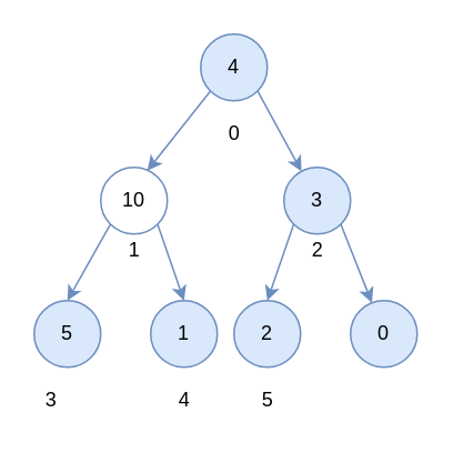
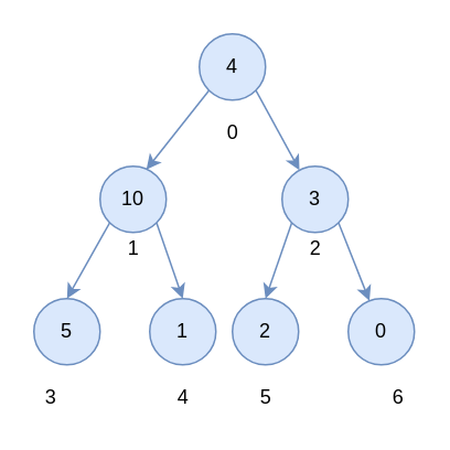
  <mxCell id="0" />
  <mxCell id="1" parent="0" />
  <mxCell id="2" style="rounded=0;orthogonalLoop=1;jettySize=auto;html=1;exitX=0;exitY=1;exitDx=0;exitDy=0;entryX=0.7;entryY=0.05;entryDx=0;entryDy=0;entryPerimeter=0;fillColor=#dae8fc;strokeColor=#6c8ebf;" edge="1" parent="1" source="4" target="7"><mxGeometry relative="1" as="geometry" /></mxCell>
  <mxCell id="3" style="edgeStyle=none;rounded=0;orthogonalLoop=1;jettySize=auto;html=1;exitX=1;exitY=1;exitDx=0;exitDy=0;fillColor=#dae8fc;strokeColor=#6c8ebf;" edge="1" parent="1" source="4" target="10"><mxGeometry relative="1" as="geometry" /></mxCell>
  <mxCell id="4" value="4" style="ellipse;whiteSpace=wrap;html=1;aspect=fixed;fillColor=#dae8fc;strokeColor=#6c8ebf;" vertex="1" parent="1"><mxGeometry x="120" y="20" width="40" height="40" as="geometry" /></mxCell>
  <mxCell id="5" style="edgeStyle=none;rounded=0;orthogonalLoop=1;jettySize=auto;html=1;exitX=0;exitY=1;exitDx=0;exitDy=0;entryX=0.5;entryY=0;entryDx=0;entryDy=0;fillColor=#dae8fc;strokeColor=#6c8ebf;" edge="1" parent="1" source="7" target="11"><mxGeometry relative="1" as="geometry" /></mxCell>
  <mxCell id="6" style="edgeStyle=none;rounded=0;orthogonalLoop=1;jettySize=auto;html=1;exitX=1;exitY=1;exitDx=0;exitDy=0;entryX=0.5;entryY=0;entryDx=0;entryDy=0;fillColor=#dae8fc;strokeColor=#6c8ebf;" edge="1" parent="1" source="7" target="12"><mxGeometry relative="1" as="geometry" /></mxCell>
- <mxCell id="7" value="10" style="ellipse;whiteSpace=wrap;html=1;aspect=fixed;fillColor=#ffffff;strokeColor=#6c8ebf;" vertex="1" parent="1"><mxGeometry x="60" y="100" width="40" height="40" as="geometry" /></mxCell>
+ <mxCell id="7" value="10" style="ellipse;whiteSpace=wrap;html=1;aspect=fixed;fillColor=#dae8fc;strokeColor=#6c8ebf;" vertex="1" parent="1"><mxGeometry x="60" y="100" width="40" height="40" as="geometry" /></mxCell>
  <mxCell id="8" style="edgeStyle=none;rounded=0;orthogonalLoop=1;jettySize=auto;html=1;exitX=0;exitY=1;exitDx=0;exitDy=0;entryX=0.5;entryY=0;entryDx=0;entryDy=0;fillColor=#dae8fc;strokeColor=#6c8ebf;" edge="1" parent="1" source="10" target="13"><mxGeometry relative="1" as="geometry" /></mxCell>
  <mxCell id="9" style="rounded=0;orthogonalLoop=1;jettySize=auto;html=1;exitX=1;exitY=1;exitDx=0;exitDy=0;fillColor=#dae8fc;strokeColor=#6c8ebf;" edge="1" parent="1" source="10" target="14"><mxGeometry relative="1" as="geometry" /></mxCell>
  <mxCell id="10" value="3" style="ellipse;whiteSpace=wrap;html=1;aspect=fixed;fillColor=#dae8fc;strokeColor=#6c8ebf;" vertex="1" parent="1"><mxGeometry x="170" y="100" width="40" height="40" as="geometry" /></mxCell>
  <mxCell id="11" value="5" style="ellipse;whiteSpace=wrap;html=1;aspect=fixed;fillColor=#dae8fc;strokeColor=#6c8ebf;" vertex="1" parent="1"><mxGeometry x="20" y="180" width="40" height="40" as="geometry" /></mxCell>
  <mxCell id="12" value="1" style="ellipse;whiteSpace=wrap;html=1;aspect=fixed;fillColor=#dae8fc;strokeColor=#6c8ebf;" vertex="1" parent="1"><mxGeometry x="90" y="180" width="40" height="40" as="geometry" /></mxCell>
  <mxCell id="13" value="2" style="ellipse;whiteSpace=wrap;html=1;aspect=fixed;fillColor=#dae8fc;strokeColor=#6c8ebf;" vertex="1" parent="1"><mxGeometry x="140" y="180" width="40" height="40" as="geometry" /></mxCell>
  <mxCell id="14" value="0" style="ellipse;whiteSpace=wrap;html=1;aspect=fixed;fillColor=#dae8fc;strokeColor=#6c8ebf;" vertex="1" parent="1"><mxGeometry x="210" y="180" width="40" height="40" as="geometry" /></mxCell>
  <mxCell id="15" value="0" style="text;html=1;align=center;verticalAlign=middle;resizable=0;points=[];autosize=1;strokeColor=none;" vertex="1" parent="1"><mxGeometry x="130" y="70" width="20" height="20" as="geometry" /></mxCell>
  <mxCell id="16" value="1" style="text;html=1;align=center;verticalAlign=middle;resizable=0;points=[];autosize=1;strokeColor=none;" vertex="1" parent="1"><mxGeometry x="70" y="140" width="20" height="20" as="geometry" /></mxCell>
  <mxCell id="17" value="2" style="text;html=1;align=center;verticalAlign=middle;resizable=0;points=[];autosize=1;strokeColor=none;" vertex="1" parent="1"><mxGeometry x="180" y="140" width="20" height="20" as="geometry" /></mxCell>
  <mxCell id="18" value="3" style="text;html=1;align=center;verticalAlign=middle;resizable=0;points=[];autosize=1;strokeColor=none;" vertex="1" parent="1"><mxGeometry x="20" y="230" width="20" height="20" as="geometry" /></mxCell>
  <mxCell id="19" value="4" style="text;html=1;align=center;verticalAlign=middle;resizable=0;points=[];autosize=1;strokeColor=none;" vertex="1" parent="1"><mxGeometry x="100" y="230" width="20" height="20" as="geometry" /></mxCell>
  <mxCell id="20" value="5" style="text;html=1;align=center;verticalAlign=middle;resizable=0;points=[];autosize=1;strokeColor=none;" vertex="1" parent="1"><mxGeometry x="150" y="230" width="20" height="20" as="geometry" /></mxCell>
+ <mxCell id="21" value="6" style="text;html=1;align=center;verticalAlign=middle;resizable=0;points=[];autosize=1;strokeColor=none;" vertex="1" parent="1"><mxGeometry x="230" y="230" width="20" height="20" as="geometry" /></mxCell>
